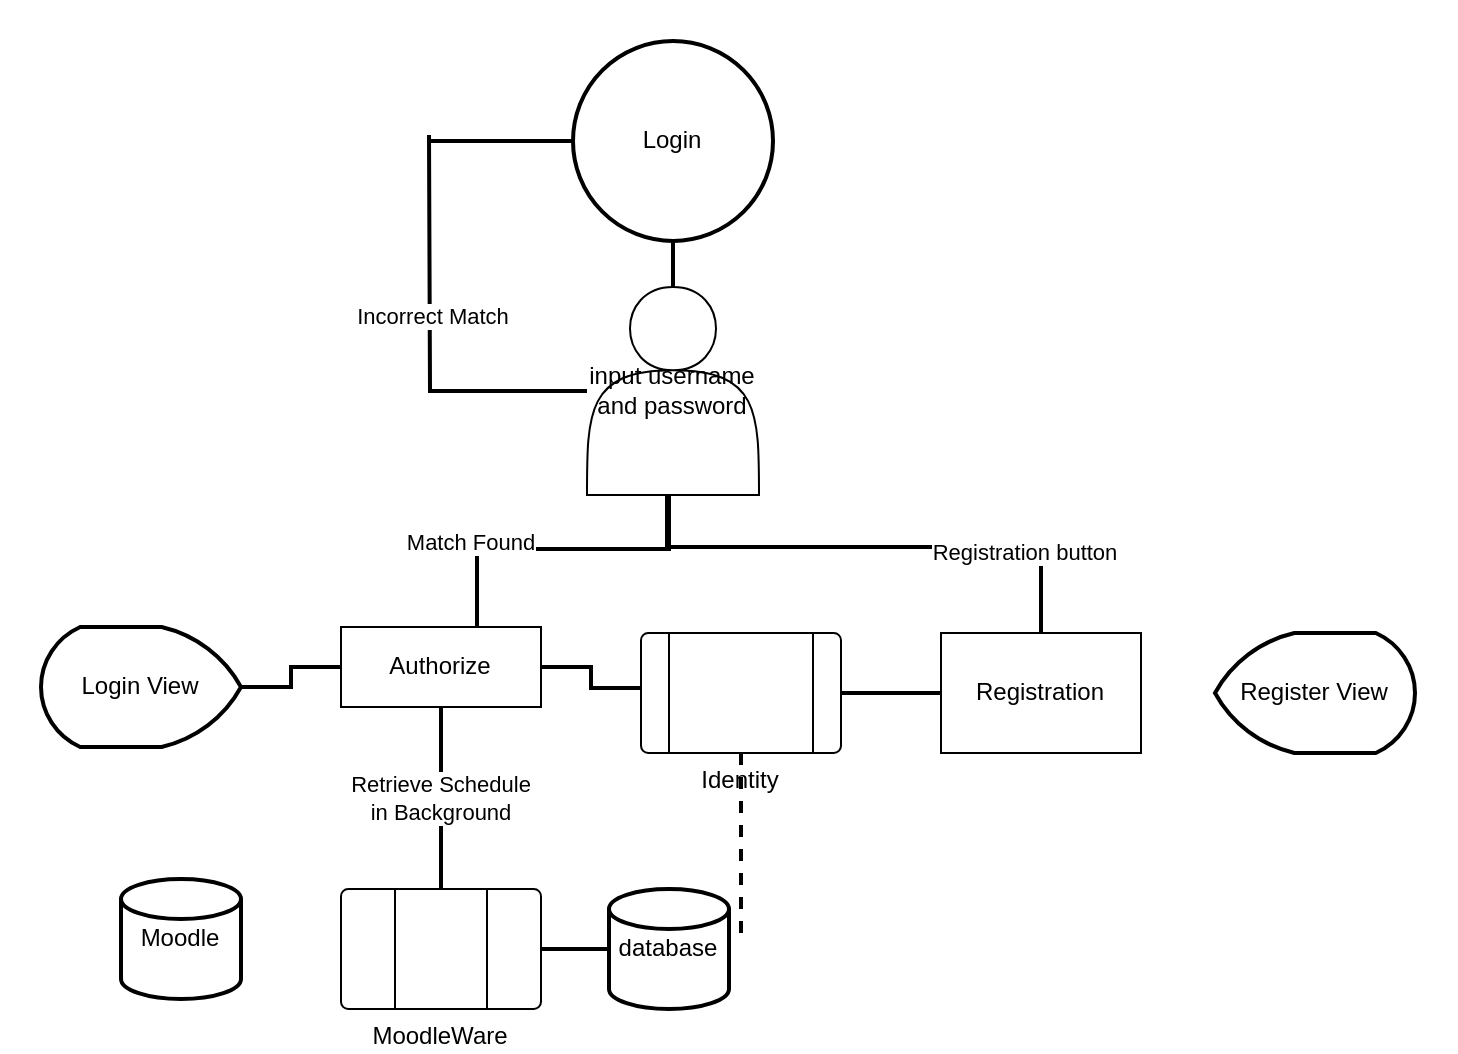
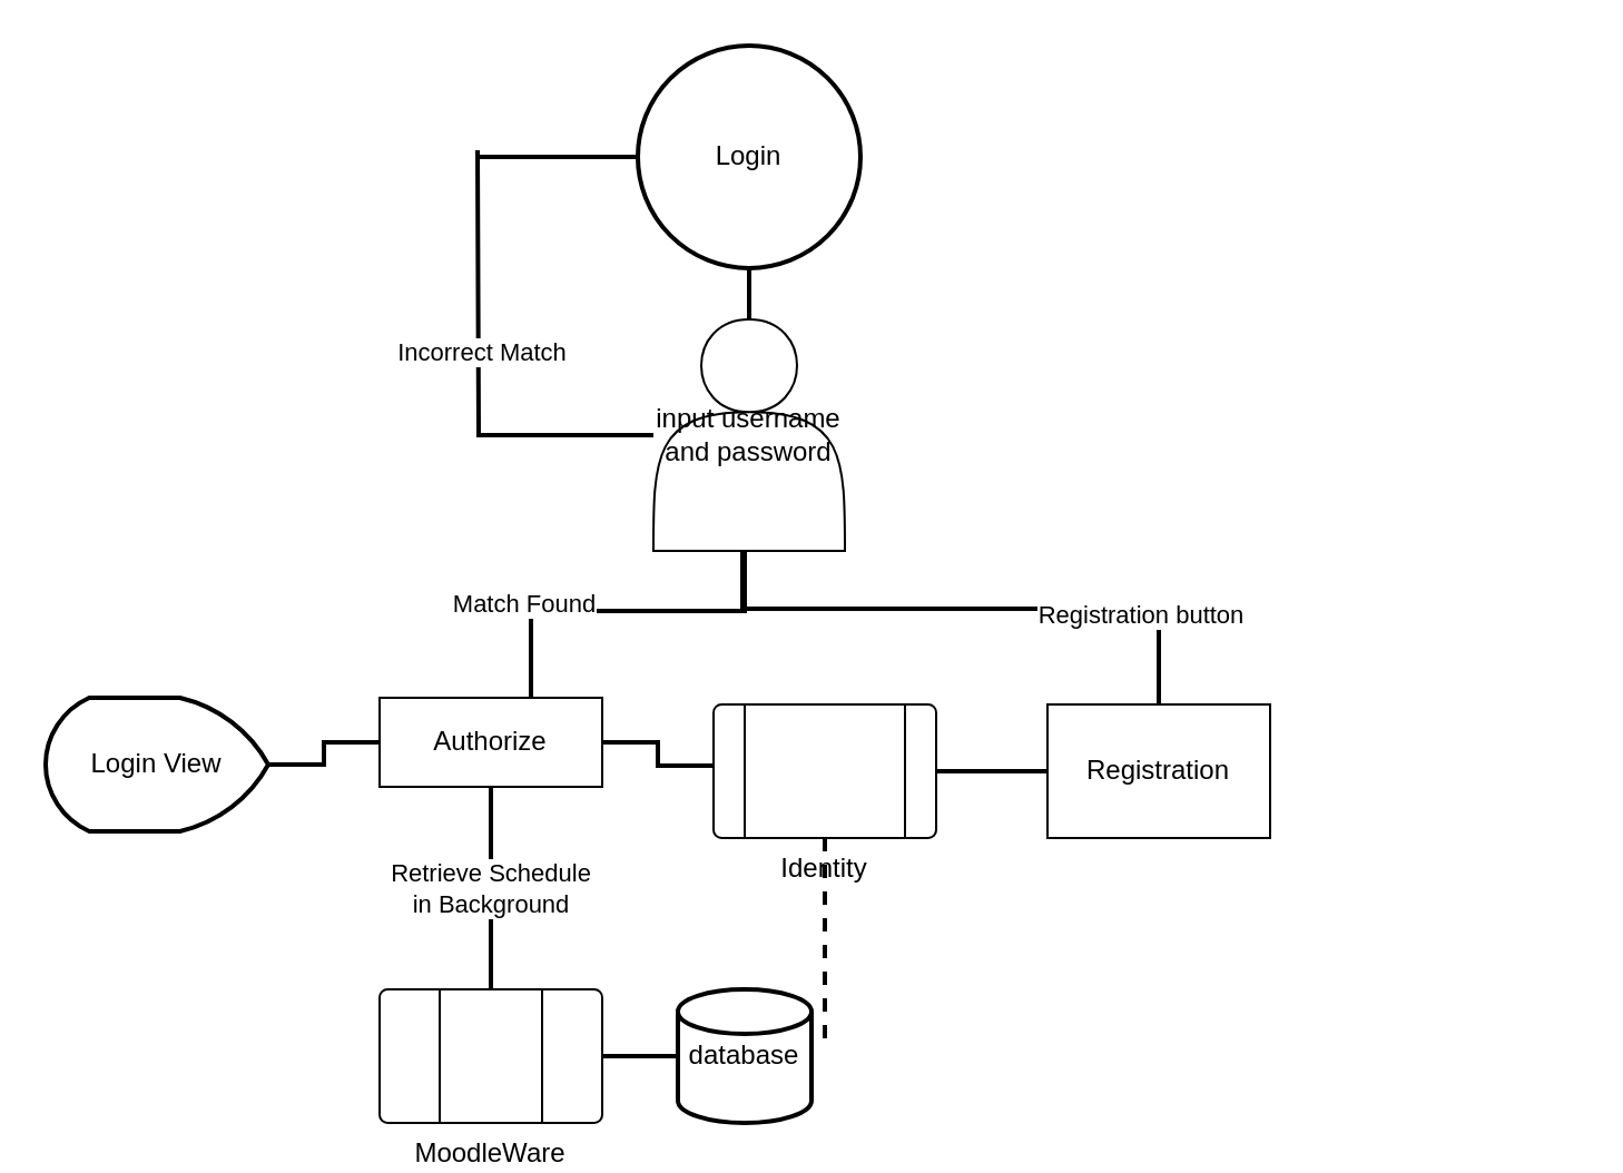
  <mxCell id="0" />
  <mxCell id="1" parent="0" />
  <mxCell id="2" style="edgeStyle=orthogonalEdgeStyle;rounded=0;orthogonalLoop=1;jettySize=auto;html=1;strokeWidth=2;endArrow=none;endFill=0;" edge="1" parent="1" source="4" target="11"><mxGeometry relative="1" as="geometry" /></mxCell>
  <mxCell id="3" style="edgeStyle=orthogonalEdgeStyle;rounded=0;orthogonalLoop=1;jettySize=auto;html=1;strokeWidth=2;endArrow=none;endFill=0;" edge="1" parent="1" source="4"><mxGeometry relative="1" as="geometry"><mxPoint x="215" y="70" as="targetPoint" /></mxGeometry></mxCell>
  <mxCell id="4" value="Login" style="strokeWidth=2;html=1;shape=mxgraph.flowchart.start_2;whiteSpace=wrap;" vertex="1" parent="1"><mxGeometry x="286" y="20" width="100" height="100" as="geometry" /></mxCell>
  <mxCell id="5" value="database" style="strokeWidth=2;html=1;shape=mxgraph.flowchart.database;whiteSpace=wrap;" vertex="1" parent="1"><mxGeometry x="304" y="444" width="60" height="60" as="geometry" /></mxCell>
  <mxCell id="6" value="Registration button" style="edgeStyle=orthogonalEdgeStyle;rounded=0;orthogonalLoop=1;jettySize=auto;html=1;strokeWidth=2;endArrow=none;endFill=0;" edge="1" parent="1" source="11" target="17"><mxGeometry x="0.605" y="-3" relative="1" as="geometry"><Array as="points"><mxPoint x="333" y="273" /><mxPoint x="520" y="273" /></Array><mxPoint as="offset" /></mxGeometry></mxCell>
  <mxCell id="7" style="edgeStyle=orthogonalEdgeStyle;rounded=0;orthogonalLoop=1;jettySize=auto;html=1;entryX=0.68;entryY=0.008;entryDx=0;entryDy=0;entryPerimeter=0;strokeWidth=2;endArrow=none;endFill=0;" edge="1" parent="1" source="11" target="15"><mxGeometry relative="1" as="geometry"><Array as="points"><mxPoint x="334" y="274" /><mxPoint x="238" y="274" /></Array></mxGeometry></mxCell>
  <mxCell id="8" value="Match Found" style="edgeLabel;html=1;align=center;verticalAlign=middle;resizable=0;points=[];" vertex="1" connectable="0" parent="7"><mxGeometry x="0.386" y="-2" relative="1" as="geometry"><mxPoint x="-15" y="-2" as="offset" /></mxGeometry></mxCell>
  <mxCell id="9" style="edgeStyle=orthogonalEdgeStyle;rounded=0;orthogonalLoop=1;jettySize=auto;html=1;strokeWidth=2;endArrow=none;endFill=0;" edge="1" parent="1" source="11"><mxGeometry relative="1" as="geometry"><mxPoint x="214" y="67" as="targetPoint" /></mxGeometry></mxCell>
  <mxCell id="10" value="Incorrect Match" style="edgeLabel;html=1;align=center;verticalAlign=middle;resizable=0;points=[];" vertex="1" connectable="0" parent="9"><mxGeometry x="0.134" y="-1" relative="1" as="geometry"><mxPoint y="1" as="offset" /></mxGeometry></mxCell>
  <mxCell id="11" value="input username and password" style="shape=actor;whiteSpace=wrap;html=1;" vertex="1" parent="1"><mxGeometry x="293" y="143" width="86" height="104" as="geometry" /></mxCell>
  <mxCell id="12" value="Retrieve Schedule&lt;br&gt;in Background" style="edgeStyle=orthogonalEdgeStyle;rounded=0;orthogonalLoop=1;jettySize=auto;html=1;strokeWidth=2;endArrow=none;endFill=0;" edge="1" parent="1" source="15" target="19"><mxGeometry relative="1" as="geometry"><mxPoint x="80" y="237.5" as="targetPoint" /></mxGeometry></mxCell>
  <mxCell id="13" style="edgeStyle=orthogonalEdgeStyle;rounded=0;orthogonalLoop=1;jettySize=auto;html=1;entryX=0.13;entryY=0.458;entryDx=0;entryDy=0;entryPerimeter=0;strokeWidth=2;endArrow=none;endFill=0;" edge="1" parent="1" source="15" target="22"><mxGeometry relative="1" as="geometry" /></mxCell>
  <mxCell id="14" style="edgeStyle=orthogonalEdgeStyle;rounded=0;orthogonalLoop=1;jettySize=auto;html=1;strokeWidth=2;endArrow=none;endFill=0;" edge="1" parent="1" source="15" target="23"><mxGeometry relative="1" as="geometry" /></mxCell>
  <mxCell id="15" value="Authorize" style="whiteSpace=wrap;html=1;align=center;verticalAlign=middle;treeFolding=1;treeMoving=1;" vertex="1" parent="1"><mxGeometry x="170" y="313" width="100" height="40" as="geometry" /></mxCell>
  <mxCell id="16" style="edgeStyle=orthogonalEdgeStyle;rounded=0;orthogonalLoop=1;jettySize=auto;html=1;strokeWidth=2;endArrow=none;endFill=0;" edge="1" parent="1" target="22"><mxGeometry relative="1" as="geometry"><mxPoint x="479" y="343" as="sourcePoint" /><Array as="points"><mxPoint x="479" y="346" /></Array></mxGeometry></mxCell>
  <mxCell id="17" value="Registration" style="whiteSpace=wrap;html=1;align=center;verticalAlign=middle;treeFolding=1;treeMoving=1;" vertex="1" parent="1"><mxGeometry x="470" y="316" width="100" height="60" as="geometry" /></mxCell>
  <mxCell id="18" style="edgeStyle=orthogonalEdgeStyle;rounded=0;orthogonalLoop=1;jettySize=auto;html=1;strokeWidth=2;endArrow=none;endFill=0;" edge="1" parent="1" source="19" target="5"><mxGeometry relative="1" as="geometry"><mxPoint x="-20" y="237.5" as="sourcePoint" /></mxGeometry></mxCell>
  <mxCell id="19" value="MoodleWare" style="verticalLabelPosition=bottom;verticalAlign=top;html=1;shape=process;whiteSpace=wrap;rounded=1;size=0.27;arcSize=6;" vertex="1" parent="1"><mxGeometry x="170" y="444" width="100" height="60" as="geometry" /></mxCell>
- <mxCell id="20" value="Moodle" style="strokeWidth=2;html=1;shape=mxgraph.flowchart.database;whiteSpace=wrap;" vertex="1" parent="1"><mxGeometry x="60" y="439" width="60" height="60" as="geometry" /></mxCell>
  <mxCell id="21" style="edgeStyle=orthogonalEdgeStyle;rounded=0;orthogonalLoop=1;jettySize=auto;html=1;strokeWidth=2;endArrow=none;endFill=0;dashed=1;" edge="1" parent="1" source="22" target="5"><mxGeometry relative="1" as="geometry"><Array as="points"><mxPoint x="370" y="467" /></Array></mxGeometry></mxCell>
  <mxCell id="22" value="Identity" style="verticalLabelPosition=bottom;verticalAlign=top;html=1;shape=process;whiteSpace=wrap;rounded=1;size=0.14;arcSize=6;" vertex="1" parent="1"><mxGeometry x="320" y="316" width="100" height="60" as="geometry" /></mxCell>
  <mxCell id="23" value="Login View" style="strokeWidth=2;html=1;shape=mxgraph.flowchart.display;whiteSpace=wrap;rotation=0;horizontal=1;flipH=1;flipV=1;" vertex="1" parent="1"><mxGeometry x="20" y="313" width="100" height="60" as="geometry" /></mxCell>
- <mxCell id="24" value="Register View" style="strokeWidth=2;html=1;shape=mxgraph.flowchart.display;whiteSpace=wrap;" vertex="1" parent="1"><mxGeometry x="607" y="316" width="100" height="60" as="geometry" /></mxCell>
